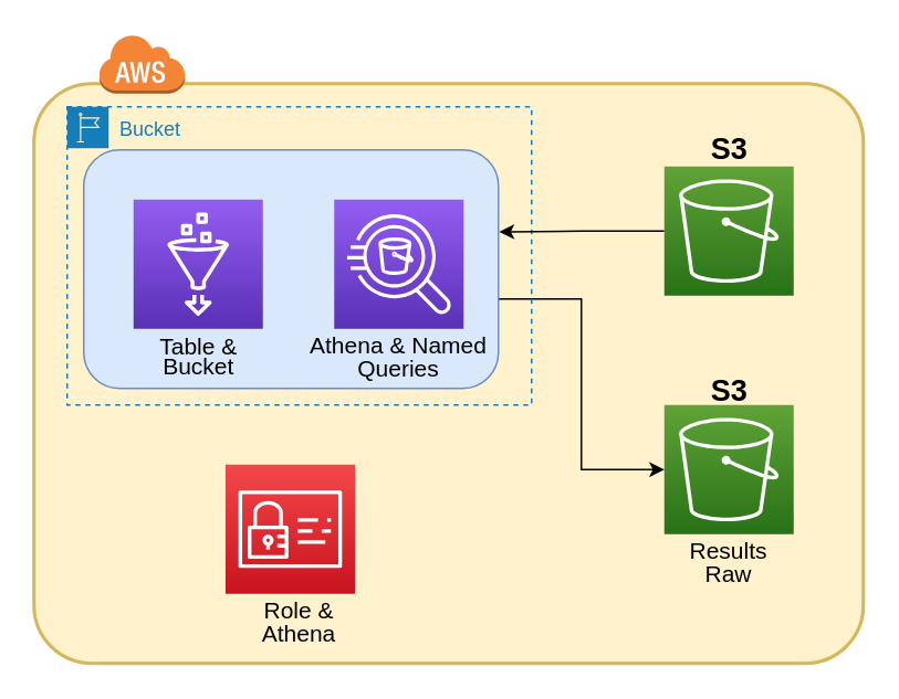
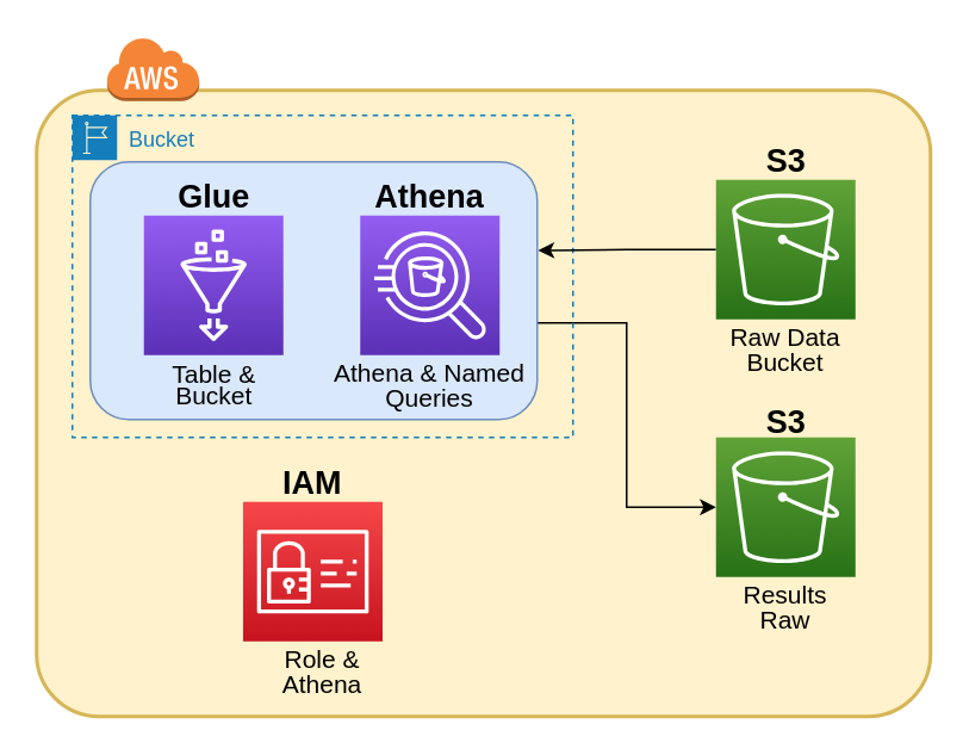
  <mxCell id="0" />
  <mxCell id="1" parent="0" />
  <mxCell id="2" value="" style="rounded=1;arcSize=10;dashed=0;fillColor=#fff2cc;strokeWidth=2;fontSize=20;strokeColor=#d6b656;" parent="1" vertex="1"><mxGeometry x="20" y="50" width="500" height="350" as="geometry" /></mxCell>
  <mxCell id="3" style="edgeStyle=orthogonalEdgeStyle;rounded=0;orthogonalLoop=1;jettySize=auto;html=1;exitX=0.999;exitY=0.632;exitDx=0;exitDy=0;entryX=0;entryY=0.5;entryDx=0;entryDy=0;entryPerimeter=0;fontSize=14;exitPerimeter=0;" edge="1" parent="1" source="4" target="7"><mxGeometry relative="1" as="geometry"><Array as="points"><mxPoint x="300" y="180" /><mxPoint x="350" y="180" /><mxPoint x="350" y="283" /></Array></mxGeometry></mxCell>
  <mxCell id="4" value="" style="rounded=1;whiteSpace=wrap;html=1;fontSize=14;fillColor=#dae8fc;strokeColor=#6c8ebf;" vertex="1" parent="1"><mxGeometry x="50" y="90" width="250" height="144" as="geometry" /></mxCell>
  <mxCell id="5" value="" style="dashed=0;html=1;shape=mxgraph.aws3.cloud;fillColor=#F58536;gradientColor=none;dashed=0;fontSize=20;" parent="1" vertex="1"><mxGeometry x="59" y="20" width="52" height="36" as="geometry" /></mxCell>
  <mxCell id="6" value="Bucket" style="points=[[0,0],[0.25,0],[0.5,0],[0.75,0],[1,0],[1,0.25],[1,0.5],[1,0.75],[1,1],[0.75,1],[0.5,1],[0.25,1],[0,1],[0,0.75],[0,0.5],[0,0.25]];outlineConnect=0;gradientColor=none;html=1;whiteSpace=wrap;fontSize=12;fontStyle=0;container=0;pointerEvents=0;collapsible=0;recursiveResize=0;shape=mxgraph.aws4.group;grIcon=mxgraph.aws4.group_region;strokeColor=#147EBA;fillColor=none;verticalAlign=top;align=left;spacingLeft=30;fontColor=#147EBA;dashed=1;" parent="1" vertex="1"><mxGeometry x="40" y="64" width="280" height="180" as="geometry" /></mxCell>
  <mxCell id="7" value="" style="sketch=0;points=[[0,0,0],[0.25,0,0],[0.5,0,0],[0.75,0,0],[1,0,0],[0,1,0],[0.25,1,0],[0.5,1,0],[0.75,1,0],[1,1,0],[0,0.25,0],[0,0.5,0],[0,0.75,0],[1,0.25,0],[1,0.5,0],[1,0.75,0]];outlineConnect=0;fontColor=#232F3E;gradientColor=#60A337;gradientDirection=north;fillColor=#277116;strokeColor=#ffffff;dashed=0;verticalLabelPosition=bottom;verticalAlign=top;align=center;html=1;fontSize=12;fontStyle=0;aspect=fixed;shape=mxgraph.aws4.resourceIcon;resIcon=mxgraph.aws4.s3;" parent="1" vertex="1"><mxGeometry x="400" y="244" width="78" height="78" as="geometry" /></mxCell>
  <mxCell id="8" value="S3" style="text;html=1;strokeColor=none;fillColor=none;align=center;verticalAlign=middle;whiteSpace=wrap;rounded=0;fontSize=18;fontStyle=1" parent="1" vertex="1"><mxGeometry x="420.75" y="80" width="36.5" height="20" as="geometry" /></mxCell>
  <mxCell id="9" value="" style="sketch=0;points=[[0,0,0],[0.25,0,0],[0.5,0,0],[0.75,0,0],[1,0,0],[0,1,0],[0.25,1,0],[0.5,1,0],[0.75,1,0],[1,1,0],[0,0.25,0],[0,0.5,0],[0,0.75,0],[1,0.25,0],[1,0.5,0],[1,0.75,0]];outlineConnect=0;fontColor=#232F3E;gradientColor=#F54749;gradientDirection=north;fillColor=#C7131F;strokeColor=#ffffff;dashed=0;verticalLabelPosition=bottom;verticalAlign=top;align=center;html=1;fontSize=12;fontStyle=0;aspect=fixed;shape=mxgraph.aws4.resourceIcon;resIcon=mxgraph.aws4.identity_and_access_management;" parent="1" vertex="1"><mxGeometry x="135.5" y="280" width="78" height="78" as="geometry" /></mxCell>
+ <mxCell id="10" value="IAM" style="text;html=1;strokeColor=none;fillColor=none;align=center;verticalAlign=middle;whiteSpace=wrap;rounded=0;fontSize=18;fontStyle=1" parent="1" vertex="1"><mxGeometry x="149.25" y="260" width="50.5" height="20" as="geometry" /></mxCell>
  <mxCell id="11" value="" style="sketch=0;points=[[0,0,0],[0.25,0,0],[0.5,0,0],[0.75,0,0],[1,0,0],[0,1,0],[0.25,1,0],[0.5,1,0],[0.75,1,0],[1,1,0],[0,0.25,0],[0,0.5,0],[0,0.75,0],[1,0.25,0],[1,0.5,0],[1,0.75,0]];outlineConnect=0;fontColor=#232F3E;gradientColor=#945DF2;gradientDirection=north;fillColor=#5A30B5;strokeColor=#ffffff;dashed=0;verticalLabelPosition=bottom;verticalAlign=top;align=center;html=1;fontSize=12;fontStyle=0;aspect=fixed;shape=mxgraph.aws4.resourceIcon;resIcon=mxgraph.aws4.glue;" vertex="1" parent="1"><mxGeometry x="80" y="120" width="78" height="78" as="geometry" /></mxCell>
  <mxCell id="12" value="" style="sketch=0;points=[[0,0,0],[0.25,0,0],[0.5,0,0],[0.75,0,0],[1,0,0],[0,1,0],[0.25,1,0],[0.5,1,0],[0.75,1,0],[1,1,0],[0,0.25,0],[0,0.5,0],[0,0.75,0],[1,0.25,0],[1,0.5,0],[1,0.75,0]];outlineConnect=0;fontColor=#232F3E;gradientColor=#945DF2;gradientDirection=north;fillColor=#5A30B5;strokeColor=#ffffff;dashed=0;verticalLabelPosition=bottom;verticalAlign=top;align=center;html=1;fontSize=12;fontStyle=0;aspect=fixed;shape=mxgraph.aws4.resourceIcon;resIcon=mxgraph.aws4.athena;" vertex="1" parent="1"><mxGeometry x="201" y="120" width="78" height="78" as="geometry" /></mxCell>
+ <mxCell id="13" value="Glue" style="text;html=1;strokeColor=none;fillColor=none;align=center;verticalAlign=middle;whiteSpace=wrap;rounded=0;fontSize=18;fontStyle=1" vertex="1" parent="1"><mxGeometry x="95.75" y="100" width="46.5" height="20" as="geometry" /></mxCell>
+ <mxCell id="14" value="Athena" style="text;html=1;strokeColor=none;fillColor=none;align=center;verticalAlign=middle;whiteSpace=wrap;rounded=0;fontSize=18;fontStyle=1" vertex="1" parent="1"><mxGeometry x="206.13" y="100" width="67.75" height="20" as="geometry" /></mxCell>
  <mxCell id="15" value="&lt;p style=&quot;line-height: 50%;&quot;&gt;&lt;span style=&quot;font-weight: normal;&quot;&gt;&lt;font style=&quot;font-size: 14px;&quot;&gt;Table &amp;amp; Bucket&lt;/font&gt;&lt;/span&gt;&lt;/p&gt;" style="text;html=1;strokeColor=none;fillColor=none;align=center;verticalAlign=middle;whiteSpace=wrap;rounded=0;fontSize=20;fontStyle=1" vertex="1" parent="1"><mxGeometry x="83.5" y="198" width="71" height="30" as="geometry" /></mxCell>
  <mxCell id="16" value="&lt;p style=&quot;line-height: 60%;&quot;&gt;&lt;span style=&quot;font-weight: normal;&quot;&gt;&lt;font style=&quot;font-size: 14px;&quot;&gt;Athena &amp;amp; Named Queries&lt;/font&gt;&lt;/span&gt;&lt;/p&gt;" style="text;html=1;strokeColor=none;fillColor=none;align=center;verticalAlign=middle;whiteSpace=wrap;rounded=0;fontSize=20;fontStyle=1;spacing=2;" vertex="1" parent="1"><mxGeometry x="185" y="198" width="110" height="30" as="geometry" /></mxCell>
  <mxCell id="17" style="edgeStyle=orthogonalEdgeStyle;rounded=0;orthogonalLoop=1;jettySize=auto;html=1;exitX=0;exitY=0.5;exitDx=0;exitDy=0;exitPerimeter=0;entryX=1.002;entryY=0.344;entryDx=0;entryDy=0;entryPerimeter=0;fontSize=14;" edge="1" parent="1" source="18" target="4"><mxGeometry relative="1" as="geometry" /></mxCell>
  <mxCell id="18" value="" style="sketch=0;points=[[0,0,0],[0.25,0,0],[0.5,0,0],[0.75,0,0],[1,0,0],[0,1,0],[0.25,1,0],[0.5,1,0],[0.75,1,0],[1,1,0],[0,0.25,0],[0,0.5,0],[0,0.75,0],[1,0.25,0],[1,0.5,0],[1,0.75,0]];outlineConnect=0;fontColor=#232F3E;gradientColor=#60A337;gradientDirection=north;fillColor=#277116;strokeColor=#ffffff;dashed=0;verticalLabelPosition=bottom;verticalAlign=top;align=center;html=1;fontSize=12;fontStyle=0;aspect=fixed;shape=mxgraph.aws4.resourceIcon;resIcon=mxgraph.aws4.s3;" vertex="1" parent="1"><mxGeometry x="400" y="100" width="78" height="78" as="geometry" /></mxCell>
  <mxCell id="19" value="S3" style="text;html=1;strokeColor=none;fillColor=none;align=center;verticalAlign=middle;whiteSpace=wrap;rounded=0;fontSize=18;fontStyle=1" vertex="1" parent="1"><mxGeometry x="420.75" y="228" width="36.5" height="16" as="geometry" /></mxCell>
  <mxCell id="20" value="&lt;p style=&quot;line-height: 60%;&quot;&gt;&lt;span style=&quot;font-weight: normal;&quot;&gt;&lt;font style=&quot;font-size: 14px;&quot;&gt;Role &amp;amp; Athena&lt;/font&gt;&lt;/span&gt;&lt;/p&gt;" style="text;html=1;strokeColor=none;fillColor=none;align=center;verticalAlign=middle;whiteSpace=wrap;rounded=0;fontSize=20;fontStyle=1;spacing=2;" vertex="1" parent="1"><mxGeometry x="144.5" y="358" width="70" height="30" as="geometry" /></mxCell>
  <mxCell id="21" value="&lt;p style=&quot;line-height: 60%;&quot;&gt;&lt;span style=&quot;font-weight: normal;&quot;&gt;&lt;font style=&quot;font-size: 14px;&quot;&gt;Results Raw&lt;/font&gt;&lt;/span&gt;&lt;/p&gt;" style="text;html=1;strokeColor=none;fillColor=none;align=center;verticalAlign=middle;whiteSpace=wrap;rounded=0;fontSize=20;fontStyle=1;spacing=2;" vertex="1" parent="1"><mxGeometry x="404" y="322" width="70" height="30" as="geometry" /></mxCell>
+ <mxCell id="22" value="&lt;p style=&quot;line-height: 60%;&quot;&gt;&lt;span style=&quot;font-weight: normal;&quot;&gt;&lt;font style=&quot;font-size: 14px;&quot;&gt;Raw Data Bucket&lt;/font&gt;&lt;/span&gt;&lt;/p&gt;" style="text;html=1;strokeColor=none;fillColor=none;align=center;verticalAlign=middle;whiteSpace=wrap;rounded=0;fontSize=20;fontStyle=1;spacing=2;" vertex="1" parent="1"><mxGeometry x="404" y="178" width="70" height="30" as="geometry" /></mxCell>
